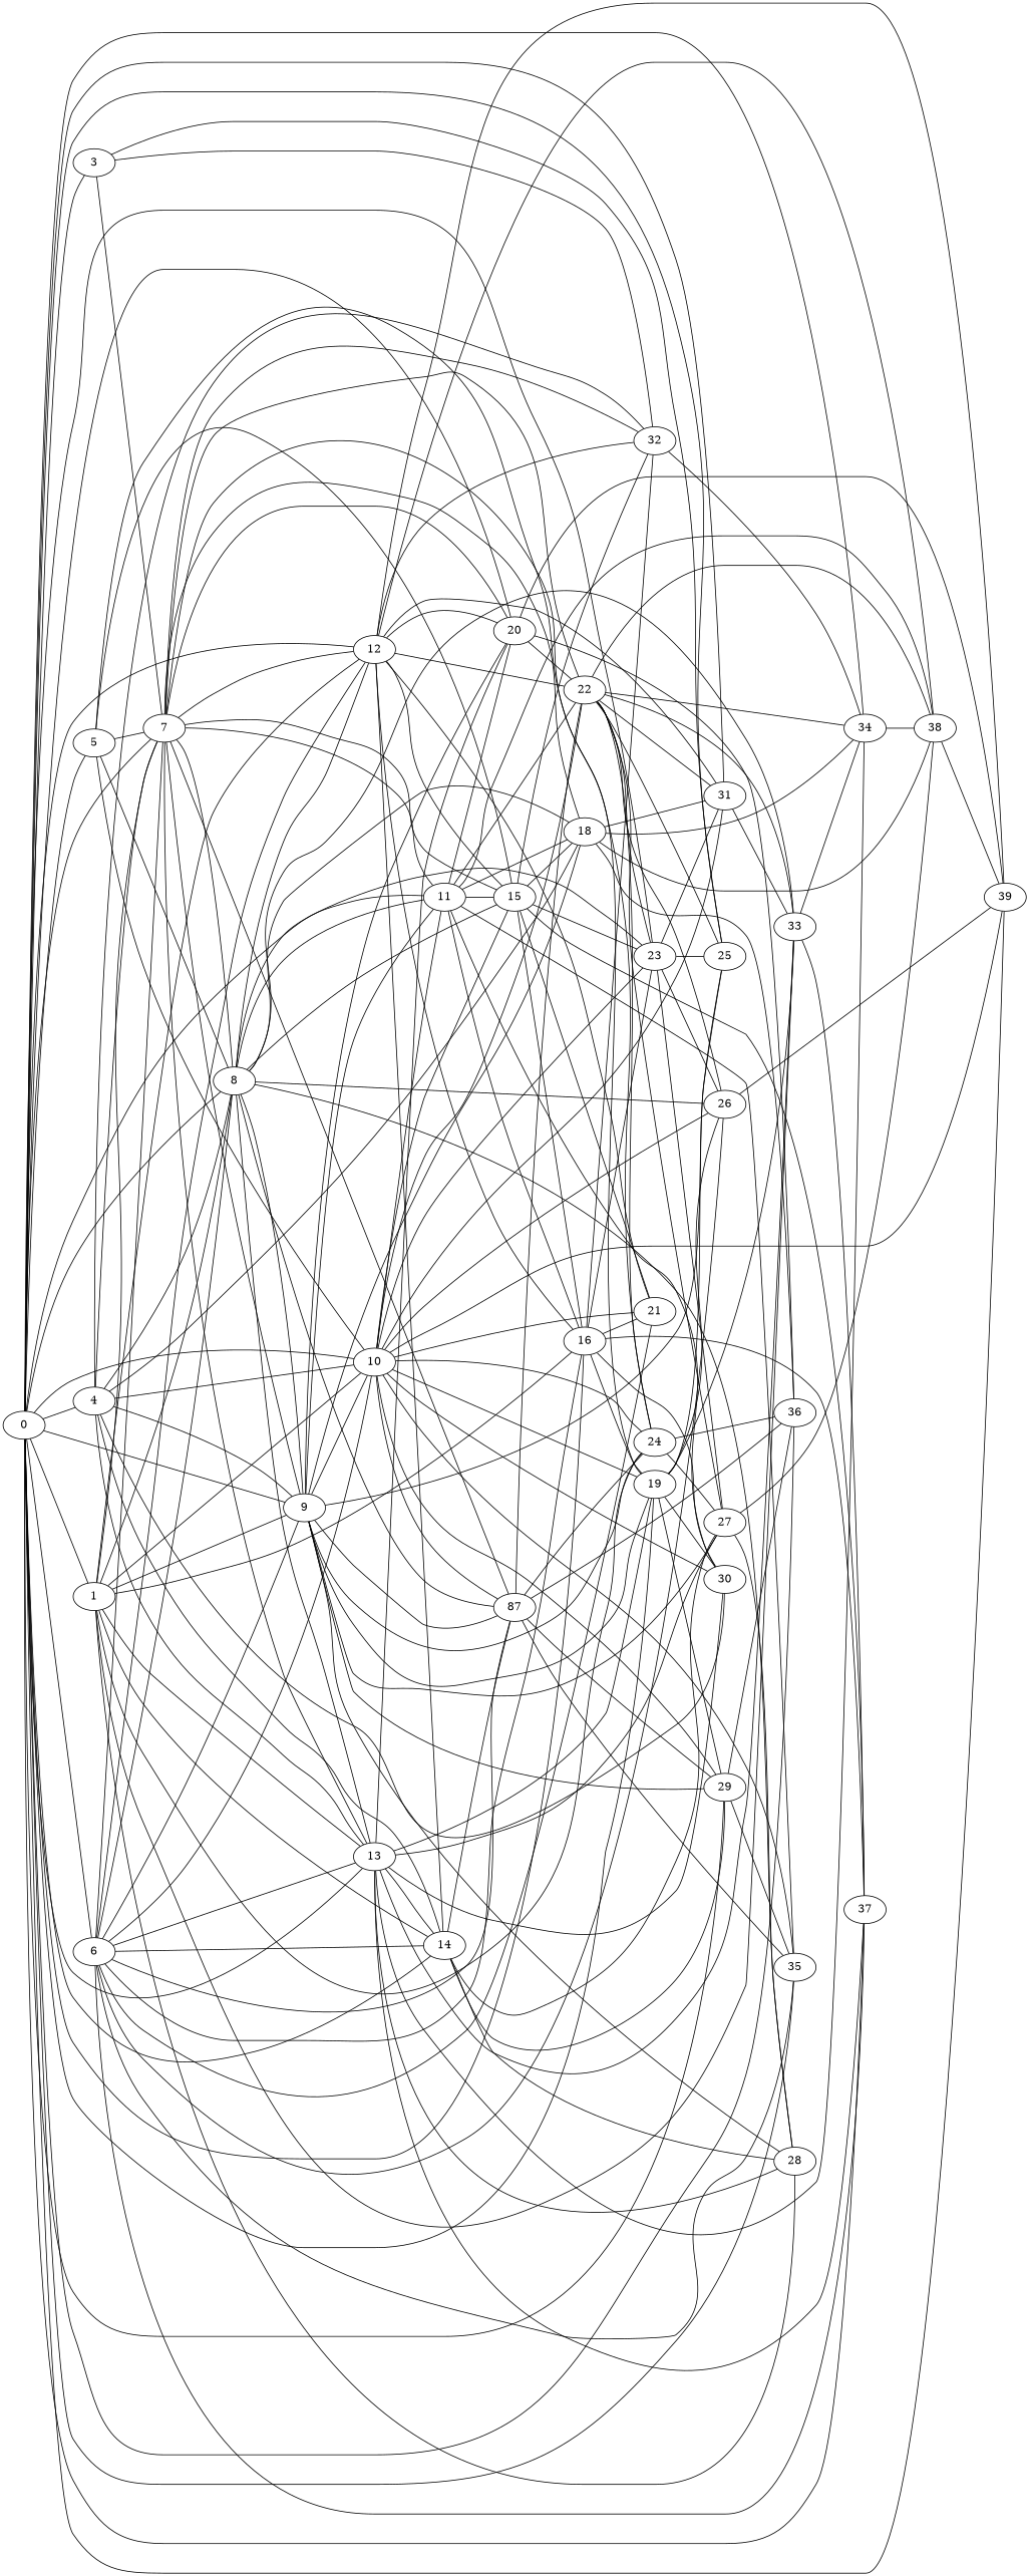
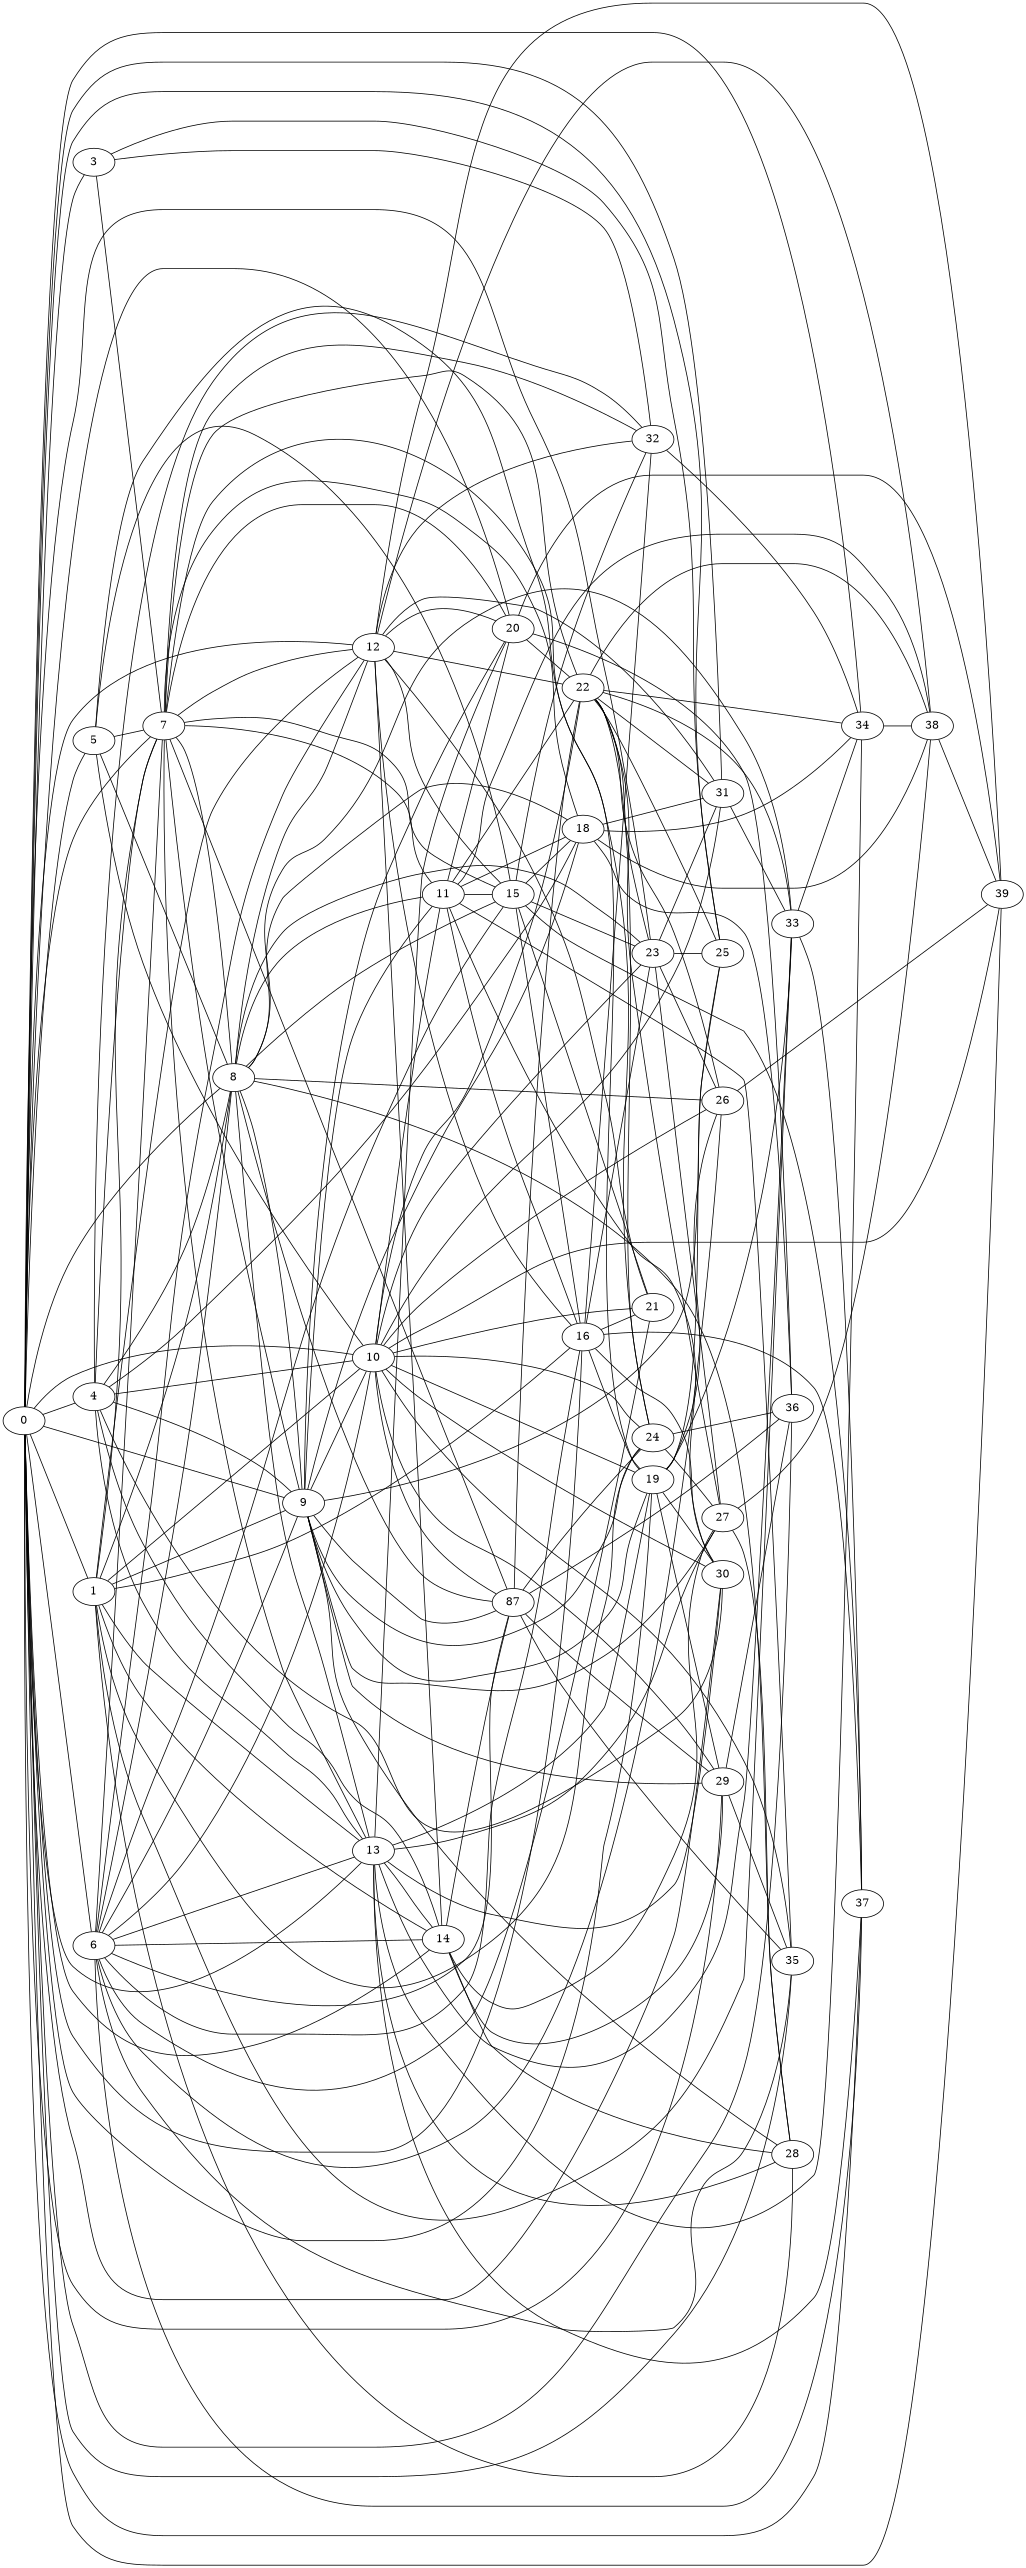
  strict graph {
    rankdir=LR
    node [w=-7]
    edge [w=-6]
    0 [w=-4]
    1 [w=14]
    3 [w=5]
    4 [w=2]
    5 [w=13]
    6 [w=-8]
    7 [w=11]
    8 [w=15]
    9 [w=-13]
    10 [w=7]
    11
    12 [w=-5]
    13 [w=8]
    14 [w=-16]
    16 [w=14]
    19 [w=7]
    20 [w=4]
    23 [w=3]
    25
    29 [w=-14]
    31 [w=-12]
    34 [w=10]
    35 [w=16]
    36 [w=-5]
    37 [w=5]
    39 [w=16]
    24 [w=8]
    28
    33 [w=6]
    32
    18 [w=4]
    30 [w=-14]
    15 [w=12]
    n34 [label=87 w=-10]
    21 [w=-15]
    26 [w=-15]
    22 [w=-2]
    27 [w=-4]
    38 [w=6]
    0 -- 1 [w=-3]
    0 -- 3 [w=-14]
    0 -- 4 [w=15]
    0 -- 5 [w=6]
    0 -- 6 [w=16]
    0 -- 7 [w=3]
    0 -- 8 [w=8]
    0 -- 9 [w=-9]
    0 -- 10 [w=-3]
-   0 -- 11 [w=14]
+   0 -- 30 [w=14]
    0 -- 12 [w=5]
    0 -- 13 [w=15]
    0 -- 14 [w=13]
    0 -- 16 [w=2]
    0 -- 19 [w=5]
    0 -- 20 [w=6]
    0 -- 23 [w=16]
    0 -- 25 [w=-2]
    0 -- 29 [w=-13]
    0 -- 31 [w=-15]
    0 -- 34 [w=-16]
    0 -- 35 [w=-16]
    0 -- 36 [w=4]
    0 -- 37 [w=7]
    0 -- 39 [w=10]
    1 -- 7 [w=-16]
    1 -- 8 [w=-14]
    1 -- 9 [w=-5]
    1 -- 10 [w=-15]
    1 -- 12 [w=8]
    1 -- 13 [w=-14]
    1 -- 14 [w=-8]
    1 -- 16 [w=-12]
    1 -- 24 [w=-13]
    1 -- 28 [w=4]
    1 -- 33 [w=13]
    3 -- 7 [w=-13]
    3 -- 25 [w=8]
    3 -- 32 [w=-10]
    4 -- 7 [w=-15]
    4 -- 8 [w=10]
    4 -- 9 [w=11]
    4 -- 10 [w=13]
    4 -- 13 [w=-7]
    4 -- 14 [w=-5]
    4 -- 32 [w=-13]
    4 -- 18 [w=6]
    4 -- 30
    5 -- 7 [w=-2]
    5 -- 8 [w=-8]
    5 -- 10 [w=10]
    5 -- 19 [w=15]
    5 -- 15 [w=9]
    6 -- 7 [w=-12]
    6 -- 8 [w=2]
    6 -- 9 [w=2]
    6 -- 10
    6 -- 12 [w=-9]
    6 -- 13 [w=12]
    6 -- 14 [w=-11]
    6 -- 16 [w=2]
    6 -- 35 [w=15]
    6 -- 37 [w=5]
-   10 -- 15 [w=-13]
+   6 -- 15 [w=-13]
    6 -- n34 [w=-14]
    6 -- 21 [w=-11]
    6 -- 26 [w=9]
    7 -- 8 [w=-3]
    7 -- 9 [w=-9]
    7 -- 11 [w=-12]
    7 -- 12 [w=3]
    7 -- 13 [w=-9]
    7 -- 20 [w=-8]
    7 -- 24 [w=-11]
    7 -- 32 [w=-14]
    7 -- 18 [w=-3]
    7 -- 15
    7 -- n34 [w=9]
    7 -- 22 [w=-16]
    8 -- 9 [w=-2]
    8 -- 11 [w=-13]
    8 -- 12 [w=15]
    8 -- 13 [w=12]
    8 -- 23 [w=3]
    8 -- 28 [w=-15]
    8 -- 33 [w=-13]
    8 -- 18 [w=8]
    8 -- 15 [w=13]
    8 -- n34 [w=13]
    8 -- 26 [w=2]
    9 -- 10 [w=6]
    9 -- 11 [w=9]
    9 -- 19 [w=-11]
    9 -- 20
    9 -- 25 [w=4]
    9 -- 29 [w=6]
    9 -- 24 [w=11]
    9 -- 28 [w=15]
    9 -- 18 [w=15]
    9 -- n34 [w=-2]
    9 -- 27 [w=14]
    10 -- 11 [w=12]
    10 -- 19 [w=16]
    10 -- 23 [w=-15]
    10 -- 29 [w=14]
    10 -- 31 [w=3]
    10 -- 35
    10 -- 39 [w=10]
    10 -- 24 [w=12]
    10 -- 30 [w=16]
    10 -- n34 [w=-15]
    10 -- 21 [w=-16]
    10 -- 26 [w=11]
    10 -- 22 [w=4]
    11 -- 16 [w=7]
    11 -- 20 [w=3]
    11 -- 35 [w=7]
    11 -- 18 [w=-8]
    11 -- 30 [w=-5]
    11 -- 15 [w=9]
    11 -- 22
    11 -- 38 [w=-2]
    12 -- 14 [w=-10]
    12 -- 16 [w=-10]
    12 -- 20 [w=-14]
    12 -- 31 [w=2]
    12 -- 39 [w=15]
    12 -- 32 [w=-7]
    12 -- 15
    12 -- 21 [w=-15]
    12 -- 22
    12 -- 38 [w=8]
    13 -- 14 [w=-16]
    13 -- 19 [w=-14]
    13 -- 20 [w=-4]
    13 -- 34 [w=-13]
    13 -- 37 [w=-2]
    13 -- 28 [w=-4]
    13 -- 33 [w=6]
    13 -- 30 [w=4]
    13 -- 27 [w=11]
    14 -- 29 [w=-7]
    14 -- 28 [w=-9]
    14 -- n34 [w=-11]
    14 -- 27 [w=10]
    16 -- 19 [w=8]
    16 -- 23 [w=-5]
    16 -- 37 [w=-3]
    16 -- 32 [w=-5]
    16 -- 30 [w=-8]
    16 -- 21 [w=4]
    19 -- 25 [w=10]
    19 -- 29 [w=5]
    19 -- 33 [w=-4]
    19 -- 30 [w=3]
    19 -- 26 [w=5]
    20 -- 36 [w=-10]
    20 -- 39 [w=-9]
    20 -- 22 [w=-10]
    23 -- 25 [w=4]
    23 -- 31 [w=11]
    23 -- 26 [w=9]
    23 -- 27
    29 -- 35 [w=-16]
    29 -- 36
    31 -- 33 [w=-9]
    34 -- 38 [w=15]
    24 -- 36 [w=4]
    24 -- 27 [w=10]
    33 -- 34 [w=6]
    33 -- 37 [w=5]
    32 -- 34 [w=-3]
    18 -- 31 [w=5]
    18 -- 34 [w=2]
    18 -- 36 [w=5]
    18 -- 38 [w=2]
    15 -- 16 [w=-7]
    15 -- 23 [w=3]
    15 -- 37 [w=6]
    15 -- 32 [w=7]
    15 -- 18 [w=13]
    15 -- 21
    n34 -- 29 [w=-16]
    n34 -- 35 [w=-10]
    n34 -- 36 [w=6]
    n34 -- 24 [w=12]
    n34 -- 22 [w=-5]
    26 -- 39 [w=14]
    22 -- 23 [w=-13]
    22 -- 25 [w=-13]
    22 -- 31 [w=13]
    22 -- 34 [w=7]
    22 -- 24 [w=-2]
    22 -- 33 [w=6]
    22 -- 26 [w=9]
    22 -- 27 [w=-14]
    22 -- 38 [w=-11]
    27 -- 28 [w=2]
    27 -- 38 [w=7]
    38 -- 39 [w=-8]
  }
